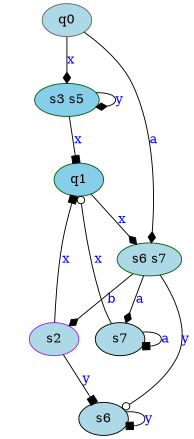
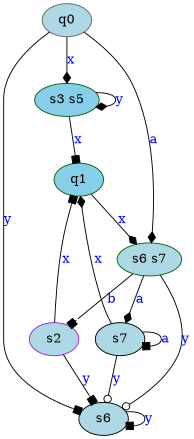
  digraph {
    node [color=darkgreen fillcolor=lightblue style=filled]
    edge [arrowhead=box]
    n1 [color=black label=s6]
    q0 [color=gray40]
    "s3 s5" [fillcolor=skyblue]
    "s6 s7"
    q1 [fillcolor=skyblue]
    s7 [color=black]
    s2 [color=purple]
    n1 -> n1 [label=<<font color="blue">y</font>>]
+   q0 -> n1 [label=<<font color="blue">y</font>>]
    q0 -> "s3 s5" [arrowhead=diamond label=<<font color="blue">x</font>>]
    q0 -> "s6 s7" [arrowhead=diamond label=<<font color="blue">a</font>>]
    "s3 s5" -> "s3 s5" [arrowhead=diamond label=<<font color="blue">y</font>>]
    "s3 s5" -> q1 [label=<<font color="blue">x</font>>]
    "s6 s7" -> n1 [arrowhead=odot label=<<font color="blue">y</font>>]
    "s6 s7" -> s7 [arrowhead=diamond label=<<font color="blue">a</font>>]
-   "s6 s7" -> s2 [arrowhead=diamond label=<<font color="blue">b</font>>]
+   "s6 s7" -> s2 [label=<<font color="blue">b</font>>]
    q1 -> "s6 s7" [arrowhead=diamond label=<<font color="blue">x</font>>]
-   s7 -> q1 [arrowhead=odot label=<<font color="blue">x</font>>]
+   s7 -> n1 [arrowhead=odot label=<<font color="blue">y</font>>]
+   s7 -> q1 [arrowhead=diamond label=<<font color="blue">x</font>>]
    s7 -> s7 [label=<<font color="blue">a</font>>]
    s2 -> n1 [label=<<font color="blue">y</font>>]
    s2 -> q1 [label=<<font color="blue">x</font>>]
  }
